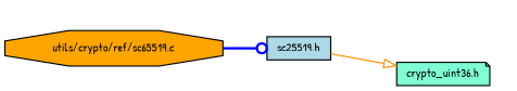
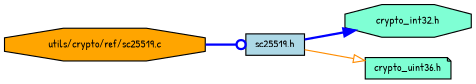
  digraph {
    fontname="Patrick Hand"
    rankdir=LR
    node [color=black fillcolor=aquamarine fontname="Patrick Hand" fontsize=10 shape=octagon style=filled]
    edge [color=blue fontname="Patrick Hand" fontsize=10 labelfontname=Helvetica labelfontsize=10 style=bold]
-   n1 [fillcolor=orange fontcolor=black height=0.2 label="utils/crypto/ref/sc65519.c" width=0.4]
+   n1 [fillcolor=orange fontcolor=black height=0.2 label="utils/crypto/ref/sc25519.c" width=0.4]
    n2 [fillcolor=lightblue height=0.2 label="sc25519.h" shape=box width=0.4]
+   n3 [height=0.2 label="crypto_int32.h" width=0.4]
    n4 [height=0.2 label="crypto_uint36.h" shape=note width=0.4]
    n1 -> n2 [arrowhead=odot]
+   n2 -> n3 [arrowhead=normal]
    n2 -> n4 [arrowhead=onormal color=darkorange style=solid]
  }
